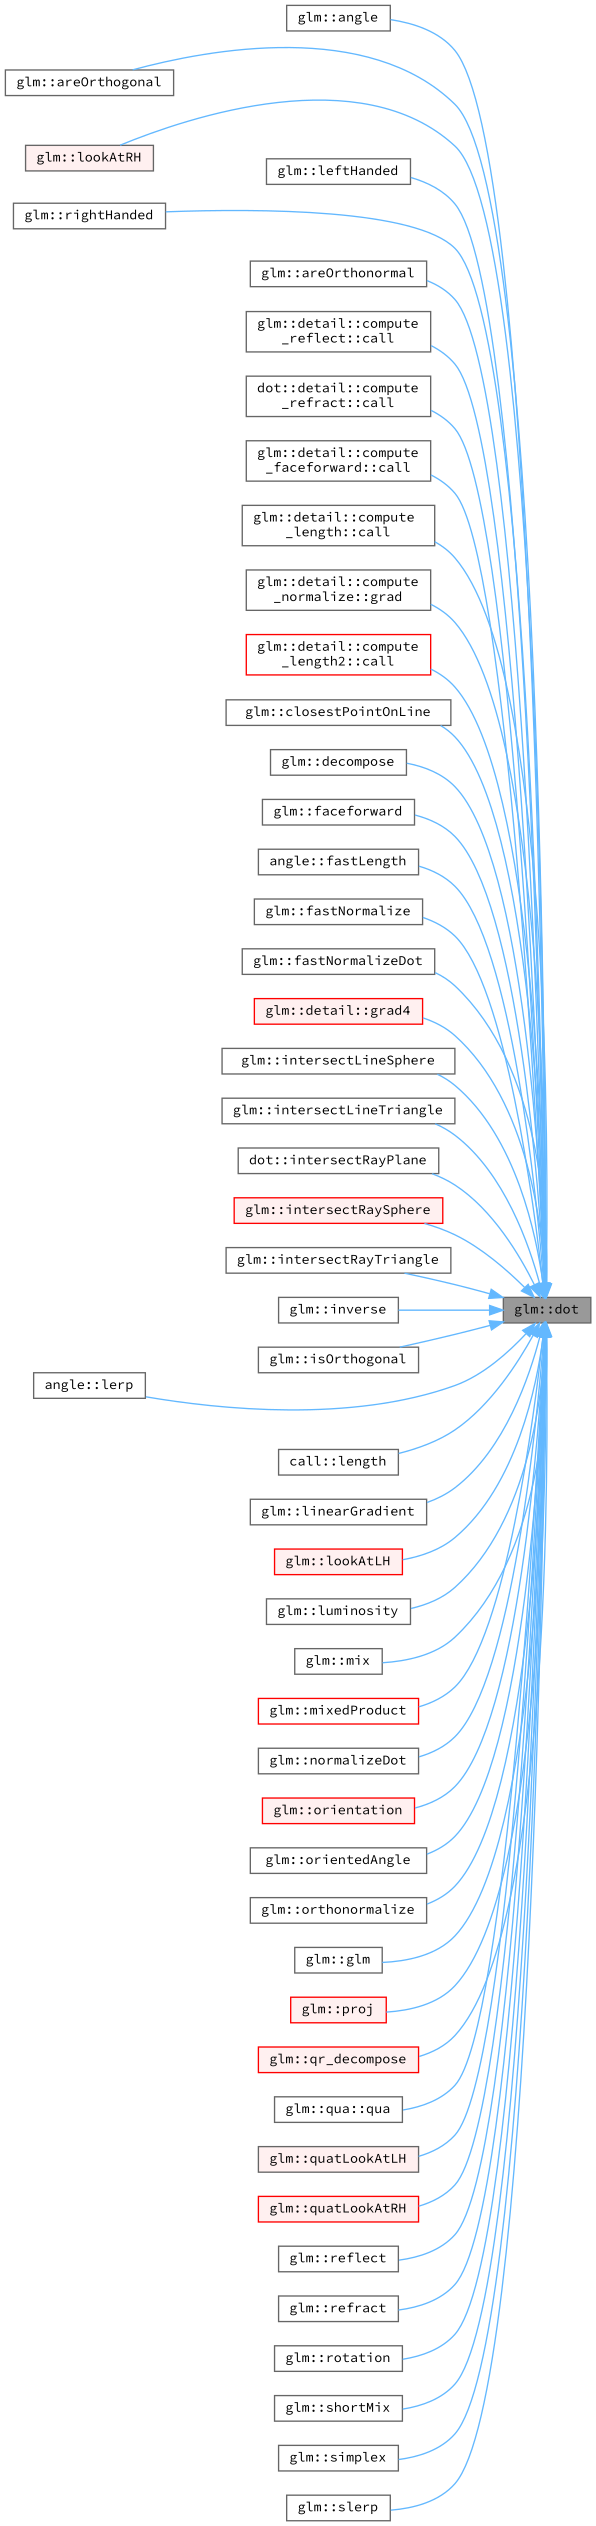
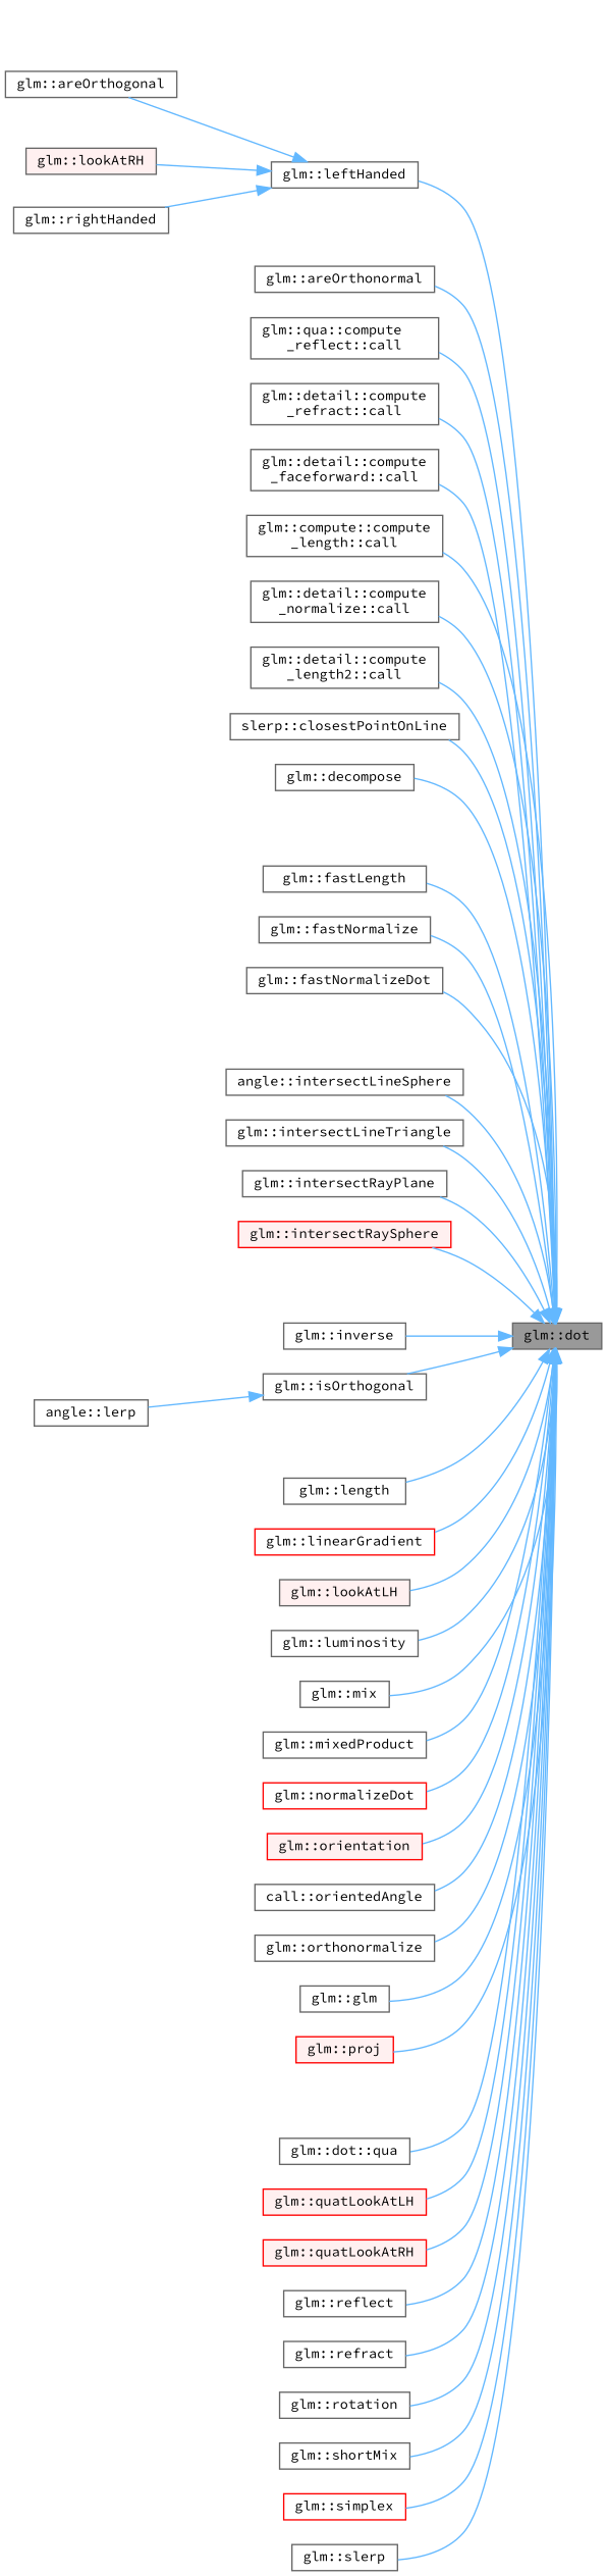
  digraph {
    fontname="Source Code Pro"
    rankdir=RL
    node [color=grey40 fillcolor=white fontname="Source Code Pro" fontsize=10 shape=box style=filled]
    edge [color=steelblue1 dir=back fontname="Source Code Pro" fontsize=10 labelfontname=Helvetica labelfontsize=10 style=solid]
    n1 [color=gray40 fillcolor=grey60 fontcolor=black height=0.2 label="glm::dot" width=0.4]
-   n2 [height=0.2 label="glm::angle" width=0.4]
    n3 [height=0.2 label="glm::areOrthogonal" width=0.4]
    n4 [height=0.2 label="glm::areOrthonormal" width=0.4]
-   n5 [height=0.2 label="glm::detail::compute\l_reflect::call" width=0.4]
-   n6 [height=0.2 label="dot::detail::compute\l_refract::call" width=0.4]
+   n5 [height=0.2 label="glm::qua::compute\l_reflect::call" width=0.4]
+   n6 [height=0.2 label="glm::detail::compute\l_refract::call" width=0.4]
    n7 [height=0.2 label="glm::detail::compute\l_faceforward::call" width=0.4]
-   n8 [height=0.2 label="glm::detail::compute\l_length::call" width=0.4]
-   n9 [height=0.2 label="glm::detail::compute\l_normalize::grad" width=0.4]
-   n10 [color=red height=0.2 label="glm::detail::compute\l_length2::call" width=0.4]
-   n11 [height=0.2 label="glm::closestPointOnLine" width=0.4]
+   n8 [height=0.2 label="glm::compute::compute\l_length::call" width=0.4]
+   n9 [height=0.2 label="glm::detail::compute\l_normalize::call" width=0.4]
+   n10 [height=0.2 label="glm::detail::compute\l_length2::call" width=0.4]
+   n11 [height=0.2 label="slerp::closestPointOnLine" width=0.4]
    n12 [height=0.2 label="glm::decompose" width=0.4]
-   n13 [height=0.2 label="glm::faceforward" width=0.4]
-   n14 [height=0.2 label="angle::fastLength" width=0.4]
+   n14 [height=0.2 label="glm::fastLength" width=0.4]
    n15 [height=0.2 label="glm::fastNormalize" width=0.4]
    n16 [height=0.2 label="glm::fastNormalizeDot" width=0.4]
-   n17 [color=red fillcolor="#FFF0F0" height=0.2 label="glm::detail::grad4" width=0.4]
-   n18 [height=0.2 label="glm::intersectLineSphere" width=0.4]
+   n18 [height=0.2 label="angle::intersectLineSphere" width=0.4]
    n19 [height=0.2 label="glm::intersectLineTriangle" width=0.4]
-   n20 [height=0.2 label="dot::intersectRayPlane" width=0.4]
+   n20 [height=0.2 label="glm::intersectRayPlane" width=0.4]
    n21 [color=red fillcolor="#FFF0F0" height=0.2 label="glm::intersectRaySphere" width=0.4]
-   n22 [height=0.2 label="glm::intersectRayTriangle" width=0.4]
    n23 [height=0.2 label="glm::inverse" width=0.4]
    n24 [height=0.2 label="glm::isOrthogonal" width=0.4]
    n25 [height=0.2 label="glm::leftHanded" width=0.4]
-   n26 [height=0.2 label="call::length" width=0.4]
+   n26 [height=0.2 label="glm::length" width=0.4]
    n27 [height=0.2 label="angle::lerp" width=0.4]
-   n28 [height=0.2 label="glm::linearGradient" width=0.4]
-   n29 [color=red fillcolor="#FFF0F0" height=0.2 label="glm::lookAtLH" width=0.4]
+   n28 [color=red height=0.2 label="glm::linearGradient" width=0.4]
+   n29 [fillcolor="#FFF0F0" height=0.2 label="glm::lookAtLH" width=0.4]
    n30 [fillcolor="#FFF0F0" height=0.2 label="glm::lookAtRH" width=0.4]
    n31 [height=0.2 label="glm::luminosity" width=0.4]
    n32 [height=0.2 label="glm::mix" width=0.4]
-   n33 [color=red height=0.2 label="glm::mixedProduct" width=0.4]
-   n34 [height=0.2 label="glm::normalizeDot" width=0.4]
+   n33 [height=0.2 label="glm::mixedProduct" width=0.4]
+   n34 [color=red height=0.2 label="glm::normalizeDot" width=0.4]
    n35 [color=red fillcolor="#FFF0F0" height=0.2 label="glm::orientation" width=0.4]
-   n36 [height=0.2 label="glm::orientedAngle" width=0.4]
+   n36 [height=0.2 label="call::orientedAngle" width=0.4]
    n37 [height=0.2 label="glm::orthonormalize" width=0.4]
    n38 [height=0.2 label="glm::glm" width=0.4]
    n39 [color=red fillcolor="#FFF0F0" height=0.2 label="glm::proj" width=0.4]
-   n40 [color=red fillcolor="#FFF0F0" height=0.2 label="glm::qr_decompose" width=0.4]
-   n41 [height=0.2 label="glm::qua::qua" width=0.4]
-   n42 [fillcolor="#FFF0F0" height=0.2 label="glm::quatLookAtLH" width=0.4]
+   n41 [height=0.2 label="glm::dot::qua" width=0.4]
+   n42 [color=red fillcolor="#FFF0F0" height=0.2 label="glm::quatLookAtLH" width=0.4]
    n43 [color=red fillcolor="#FFF0F0" height=0.2 label="glm::quatLookAtRH" width=0.4]
    n44 [height=0.2 label="glm::reflect" width=0.4]
    n45 [height=0.2 label="glm::refract" width=0.4]
    n46 [height=0.2 label="glm::rightHanded" width=0.4]
    n47 [height=0.2 label="glm::rotation" width=0.4]
    n48 [height=0.2 label="glm::shortMix" width=0.4]
-   n49 [height=0.2 label="glm::simplex" width=0.4]
+   n49 [color=red height=0.2 label="glm::simplex" width=0.4]
    n50 [height=0.2 label="glm::slerp" width=0.4]
-   n1 -> n2
-   n1 -> n3
+   n25 -> n3
    n1 -> n4
    n1 -> n5
    n1 -> n6
    n1 -> n7
    n1 -> n8
    n1 -> n9
    n1 -> n10
    n1 -> n11
    n1 -> n12
-   n1 -> n13
    n1 -> n14
    n1 -> n15
    n1 -> n16
-   n1 -> n17
    n1 -> n18
    n1 -> n19
    n1 -> n20
    n1 -> n21
-   n1 -> n22
    n1 -> n23
    n1 -> n24
    n1 -> n25
    n1 -> n26
-   n1 -> n27
+   n24 -> n27
    n1 -> n28
    n1 -> n29
-   n1 -> n30
+   n25 -> n30
    n1 -> n31
    n1 -> n32
    n1 -> n33
    n1 -> n34
    n1 -> n35
    n1 -> n36
    n1 -> n37
    n1 -> n38
    n1 -> n39
-   n1 -> n40
    n1 -> n41
    n1 -> n42
    n1 -> n43
    n1 -> n44
    n1 -> n45
-   n1 -> n46
+   n25 -> n46
    n1 -> n47
    n1 -> n48
    n1 -> n49
    n1 -> n50
  }
